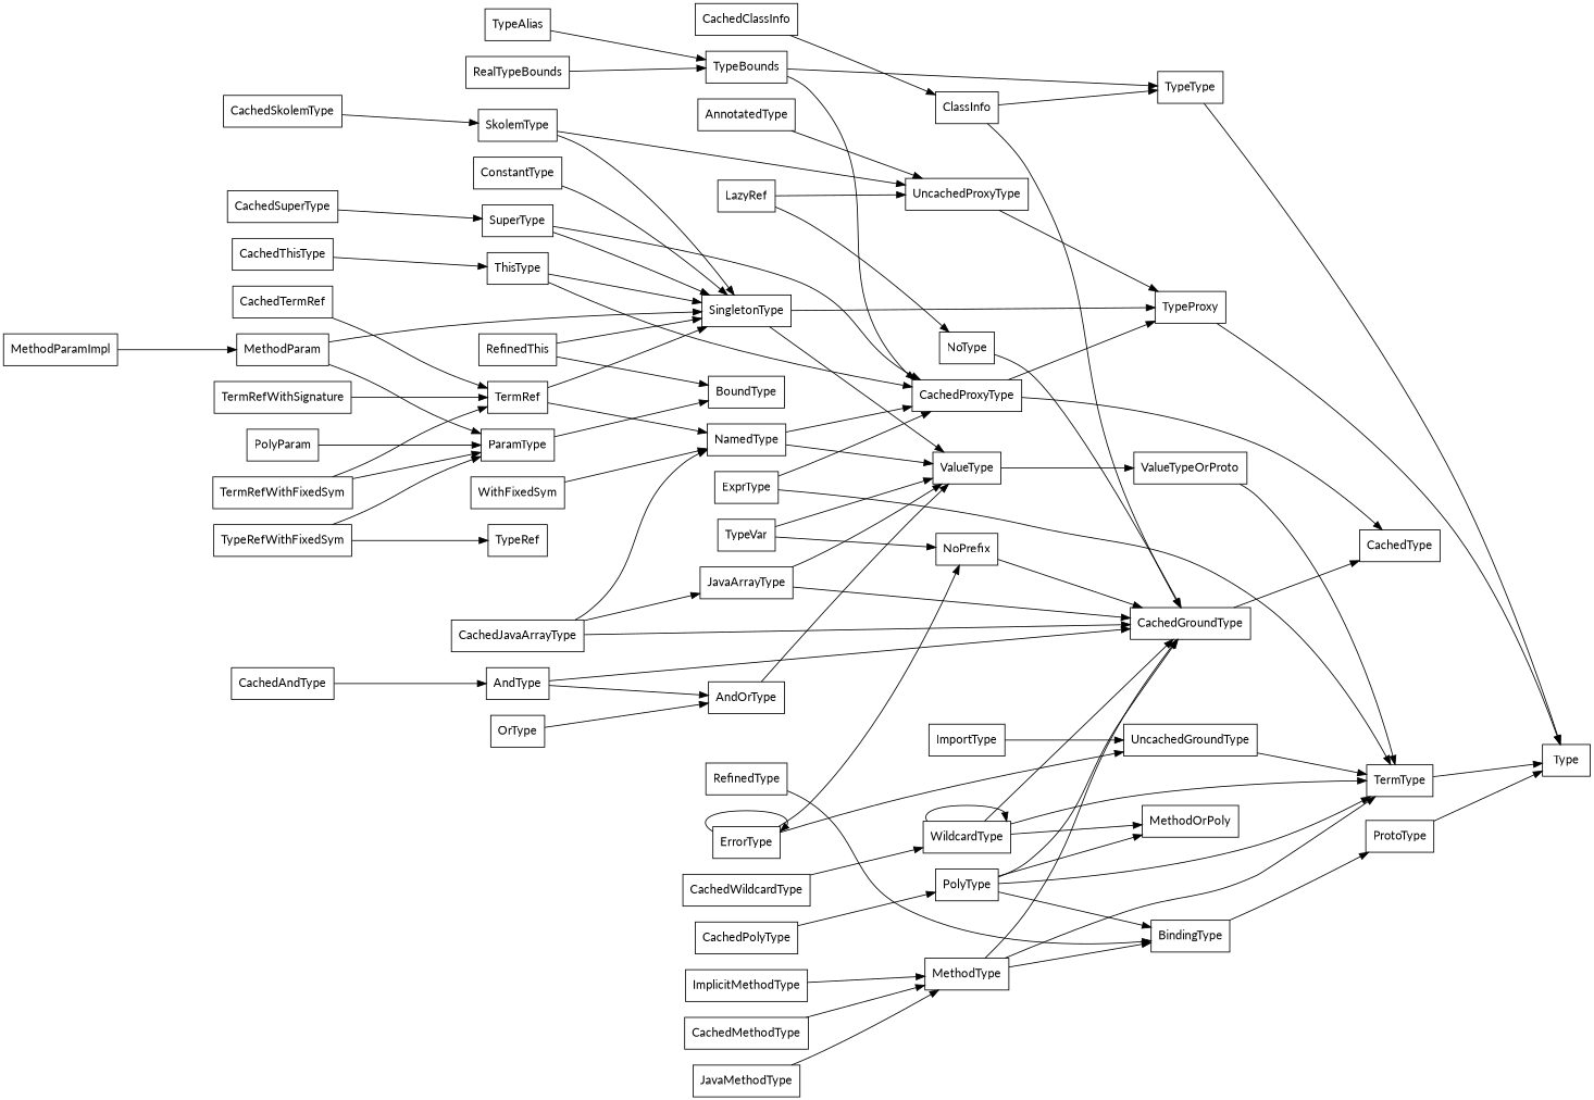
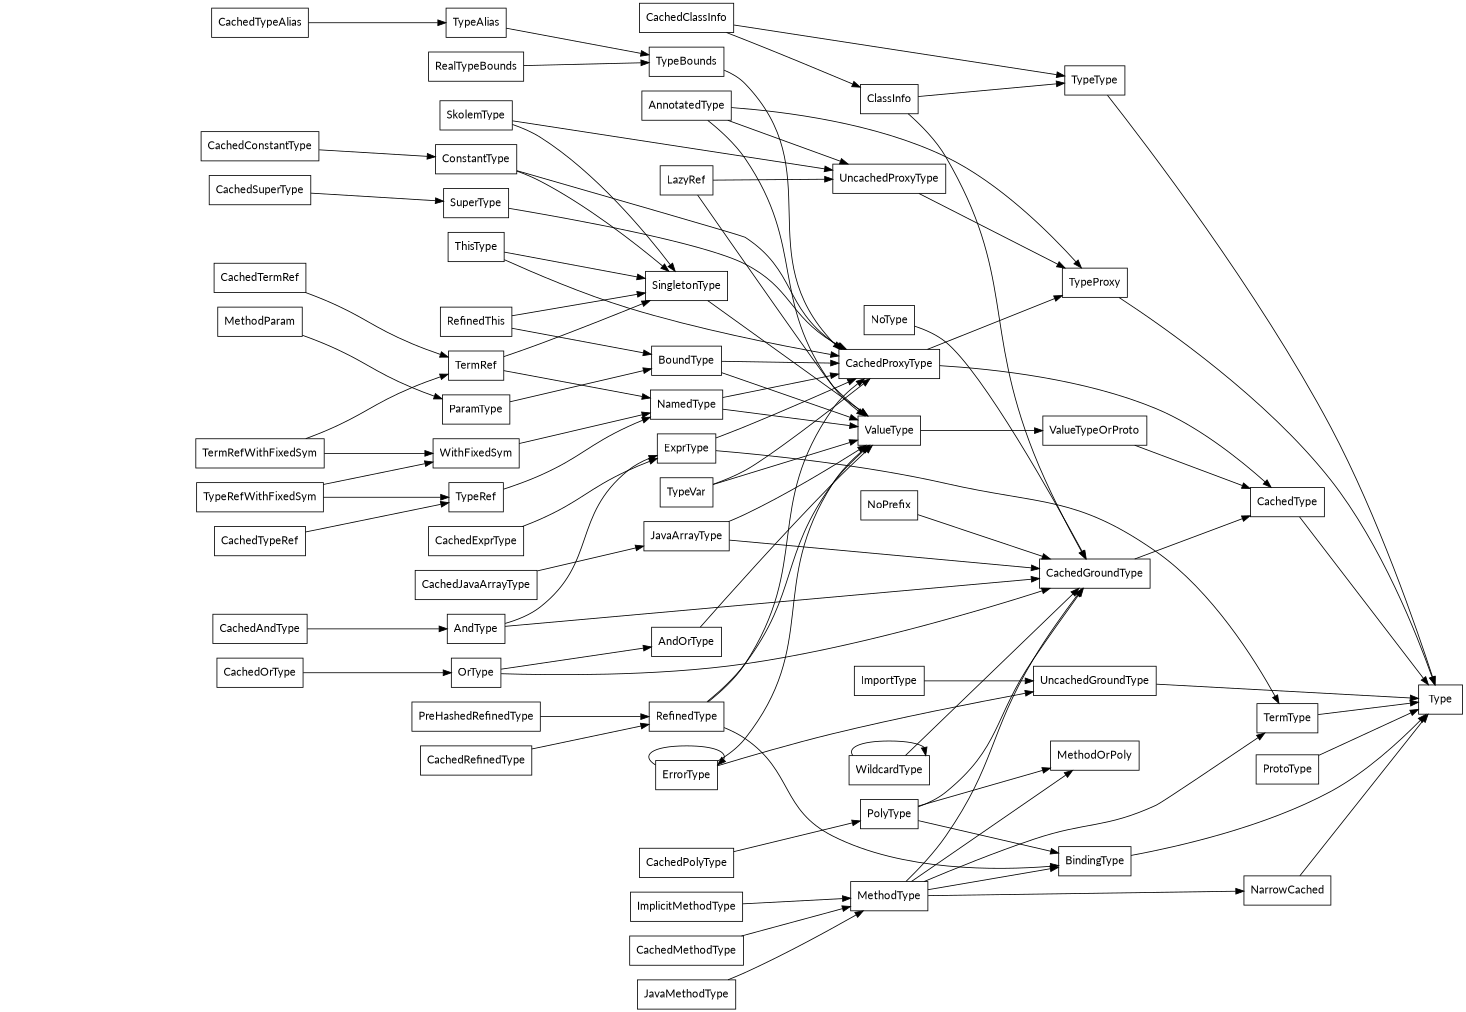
  digraph {
    fontname=Lato
    rankdir=LR
    ranksep=1.5
    node [fontname=Lato shape=box]
    edge [fontname=Lato]
    SingletonType
    TypeProxy
    ValueType
    Type
    ValueTypeOrProto
    TermType
    TypeAlias
    TypeBounds
    CachedProxyType
    TypeType
    CachedType
    OrType
    CachedGroundType
    AndOrType
    NoPrefix
+   CachedConstantType
    ConstantType
    ExprType
-   PolyParam
    ParamType
    BoundType
    LazyRef
    UncachedProxyType
    JavaArrayType
    ErrorType
    UncachedGroundType
    PolyType
    BindingType
    MethodOrPoly
    SuperType
    RefinedType
+   CachedTypeRef
    TypeRef
    NamedType
    ThisType
    TypeRefWithFixedSym
    WithFixedSym
    TermRef
    ProtoType
-   TermRefWithSignature
+   NarrowCached
    MethodParam
    CachedAndType
    AndType
-   CachedWildcardType
    WildcardType
+   CachedTypeAlias
    RealTypeBounds
    MethodType
    JavaMethodType
+   PreHashedRefinedType
+   CachedExprType
    CachedClassInfo
    ClassInfo
-   CachedSkolemType
+   CachedRefinedType
    SkolemType
-   MethodParamImpl
    TypeVar
    TermRefWithFixedSym
    ImplicitMethodType
    CachedSuperType
    NoType
    CachedPolyType
-   CachedThisType
    CachedJavaArrayType
    ImportType
    CachedTermRef
+   CachedOrType
    RefinedThis
    AnnotatedType
    CachedMethodType
-   SingletonType -> TypeProxy
+   AnnotatedType -> TypeProxy
    SingletonType -> ValueType
    TypeProxy -> Type
    ValueType -> ValueTypeOrProto
-   ValueTypeOrProto -> TermType
+   ValueTypeOrProto -> CachedType
    TermType -> Type
    TypeAlias -> TypeBounds
    TypeBounds -> CachedProxyType
-   TypeBounds -> TypeType
+   CachedClassInfo -> TypeType
    CachedProxyType -> TypeProxy
    CachedProxyType -> CachedType
    TypeType -> Type
-   CachedJavaArrayType -> CachedGroundType
+   CachedType -> Type
+   OrType -> CachedGroundType
    OrType -> AndOrType
    CachedGroundType -> CachedType
    AndOrType -> ValueType
    NoPrefix -> CachedGroundType
+   CachedConstantType -> ConstantType
    ConstantType -> SingletonType
+   ConstantType -> CachedProxyType
    ExprType -> TermType
    ExprType -> CachedProxyType
-   PolyParam -> ParamType
    ParamType -> BoundType
-   LazyRef -> NoType
+   BoundType -> ValueType
+   BoundType -> CachedProxyType
+   LazyRef -> ValueType
    LazyRef -> UncachedProxyType
    UncachedProxyType -> TypeProxy
    JavaArrayType -> ValueType
    JavaArrayType -> CachedGroundType
-   ErrorType -> NoPrefix
+   ErrorType -> ValueType
    ErrorType -> ErrorType
    ErrorType -> UncachedGroundType
-   UncachedGroundType -> TermType
-   PolyType -> TermType
+   UncachedGroundType -> Type
    PolyType -> CachedGroundType
    PolyType -> BindingType
    PolyType -> MethodOrPoly
-   BindingType -> ProtoType
-   SuperType -> SingletonType
+   BindingType -> Type
    SuperType -> CachedProxyType
+   RefinedType -> ValueType
+   RefinedType -> CachedProxyType
    RefinedType -> BindingType
-   CachedJavaArrayType -> NamedType
+   CachedTypeRef -> TypeRef
+   TypeRef -> NamedType
    NamedType -> ValueType
    NamedType -> CachedProxyType
    ThisType -> SingletonType
    ThisType -> CachedProxyType
    TypeRefWithFixedSym -> TypeRef
-   TypeRefWithFixedSym -> ParamType
+   TypeRefWithFixedSym -> WithFixedSym
    WithFixedSym -> NamedType
    TermRef -> SingletonType
    TermRef -> NamedType
    ProtoType -> Type
-   TermRefWithSignature -> TermRef
-   MethodParam -> SingletonType
+   NarrowCached -> Type
    MethodParam -> ParamType
    CachedAndType -> AndType
    AndType -> CachedGroundType
-   AndType -> AndOrType
-   CachedWildcardType -> WildcardType
-   WildcardType -> TermType
+   AndType -> ExprType
    WildcardType -> CachedGroundType
    WildcardType -> WildcardType
+   CachedTypeAlias -> TypeAlias
    RealTypeBounds -> TypeBounds
    MethodType -> TermType
    MethodType -> CachedGroundType
    MethodType -> BindingType
-   WildcardType -> MethodOrPoly
+   MethodType -> MethodOrPoly
+   MethodType -> NarrowCached
    JavaMethodType -> MethodType
+   PreHashedRefinedType -> RefinedType
+   CachedExprType -> ExprType
    CachedClassInfo -> ClassInfo
    ClassInfo -> TypeType
    ClassInfo -> CachedGroundType
-   CachedSkolemType -> SkolemType
+   CachedRefinedType -> RefinedType
    SkolemType -> SingletonType
    SkolemType -> UncachedProxyType
-   MethodParamImpl -> MethodParam
    TypeVar -> ValueType
-   TypeVar -> NoPrefix
-   TermRefWithFixedSym -> ParamType
+   TypeVar -> CachedProxyType
+   TermRefWithFixedSym -> WithFixedSym
    TermRefWithFixedSym -> TermRef
    ImplicitMethodType -> MethodType
    CachedSuperType -> SuperType
    NoType -> CachedGroundType
    CachedPolyType -> PolyType
-   CachedThisType -> ThisType
    CachedJavaArrayType -> JavaArrayType
    ImportType -> UncachedGroundType
    CachedTermRef -> TermRef
+   CachedOrType -> OrType
    RefinedThis -> SingletonType
    RefinedThis -> BoundType
+   AnnotatedType -> ValueType
    AnnotatedType -> UncachedProxyType
    CachedMethodType -> MethodType
  }
